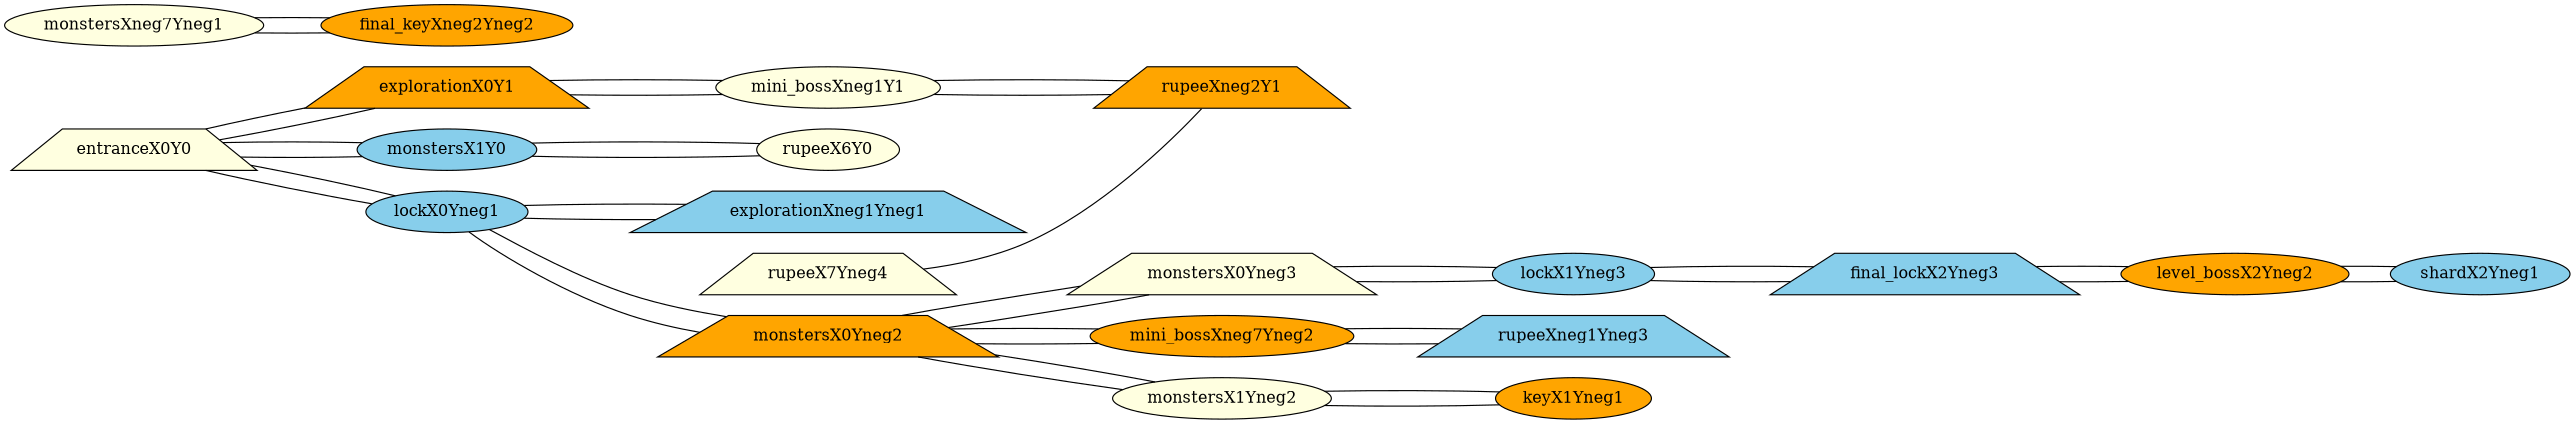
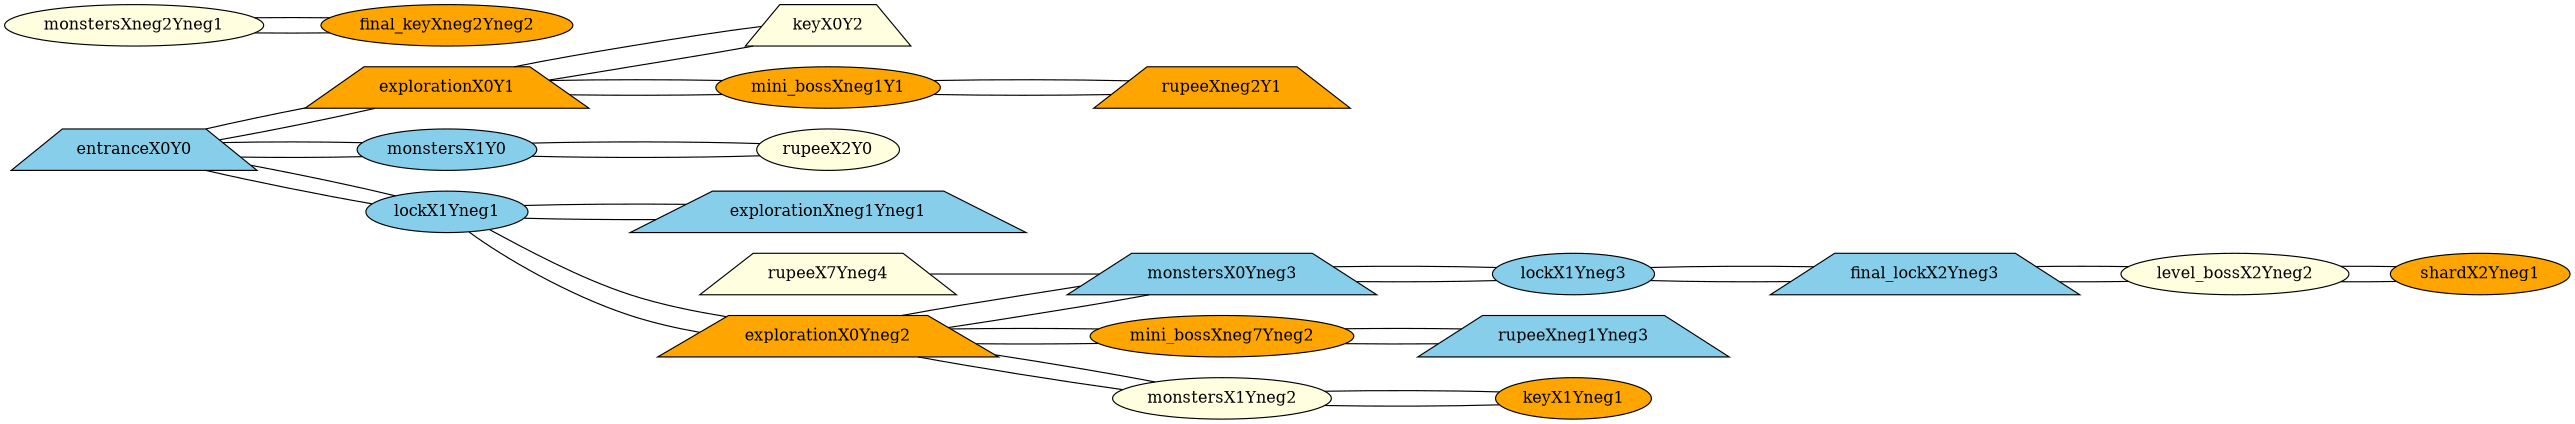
  graph {
    rankdir=LR
    node [fillcolor=orange shape=ellipse style=filled]
-   entranceX0Y0 [fillcolor=lightyellow shape=trapezium]
+   entranceX0Y0 [fillcolor=skyblue shape=trapezium]
    explorationX0Y1 [shape=trapezium]
    monstersX1Y0 [fillcolor=skyblue]
-   lockX0Yneg1 [fillcolor=skyblue]
-   mini_bossXneg1Y1 [fillcolor=lightyellow]
-   rupeeX2Y0 [fillcolor=lightyellow label=rupeeX6Y0]
+   lockX0Yneg1 [fillcolor=skyblue label=lockX1Yneg1]
+   keyX0Y2 [fillcolor=lightyellow shape=trapezium]
+   mini_bossXneg1Y1
+   rupeeX2Y0 [fillcolor=lightyellow]
    explorationXneg1Yneg1 [fillcolor=skyblue shape=trapezium]
-   explorationX0Yneg2 [shape=trapezium label=monstersX0Yneg2]
+   explorationX0Yneg2 [shape=trapezium]
    rupeeXneg2Y1 [shape=trapezium]
    monstersX1Yneg2 [fillcolor=lightyellow]
-   monstersX0Yneg3 [fillcolor=lightyellow shape=trapezium]
+   monstersX0Yneg3 [fillcolor=skyblue shape=trapezium]
    n13 [label=mini_bossXneg7Yneg2]
-   monstersXneg2Yneg1 [fillcolor=lightyellow label=monstersXneg7Yneg1]
+   monstersXneg2Yneg1 [fillcolor=lightyellow]
    final_keyXneg2Yneg2
    keyX1Yneg1
    lockX1Yneg3 [fillcolor=skyblue]
    rupeeXneg1Yneg3 [fillcolor=skyblue shape=trapezium]
    final_lockX2Yneg3 [fillcolor=skyblue shape=trapezium]
    n20 [fillcolor=lightyellow label=rupeeX7Yneg4 shape=trapezium]
-   level_bossX2Yneg2
-   shardX2Yneg1 [fillcolor=skyblue]
+   level_bossX2Yneg2 [fillcolor=lightyellow]
+   shardX2Yneg1
    entranceX0Y0 -- explorationX0Y1
    entranceX0Y0 -- monstersX1Y0
    entranceX0Y0 -- lockX0Yneg1
    explorationX0Y1 -- entranceX0Y0
+   explorationX0Y1 -- keyX0Y2
    explorationX0Y1 -- mini_bossXneg1Y1
    monstersX1Y0 -- entranceX0Y0
    monstersX1Y0 -- rupeeX2Y0
    lockX0Yneg1 -- entranceX0Y0
    lockX0Yneg1 -- explorationXneg1Yneg1
    lockX0Yneg1 -- explorationX0Yneg2
+   keyX0Y2 -- explorationX0Y1
    mini_bossXneg1Y1 -- explorationX0Y1
    mini_bossXneg1Y1 -- rupeeXneg2Y1
    rupeeX2Y0 -- monstersX1Y0
    explorationXneg1Yneg1 -- lockX0Yneg1
    explorationX0Yneg2 -- lockX0Yneg1
    explorationX0Yneg2 -- monstersX1Yneg2
    explorationX0Yneg2 -- monstersX0Yneg3
    explorationX0Yneg2 -- n13
    rupeeXneg2Y1 -- mini_bossXneg1Y1
    monstersX1Yneg2 -- explorationX0Yneg2
    monstersX1Yneg2 -- keyX1Yneg1
    monstersX0Yneg3 -- explorationX0Yneg2
    monstersX0Yneg3 -- lockX1Yneg3
    n13 -- explorationX0Yneg2
    n13 -- rupeeXneg1Yneg3
    monstersXneg2Yneg1 -- final_keyXneg2Yneg2
    final_keyXneg2Yneg2 -- monstersXneg2Yneg1
    keyX1Yneg1 -- monstersX1Yneg2
    lockX1Yneg3 -- monstersX0Yneg3
    lockX1Yneg3 -- final_lockX2Yneg3
    rupeeXneg1Yneg3 -- n13
    final_lockX2Yneg3 -- lockX1Yneg3
    final_lockX2Yneg3 -- level_bossX2Yneg2
-   n20 -- rupeeXneg2Y1
+   n20 -- monstersX0Yneg3
    level_bossX2Yneg2 -- final_lockX2Yneg3
    level_bossX2Yneg2 -- shardX2Yneg1
    shardX2Yneg1 -- level_bossX2Yneg2
  }
